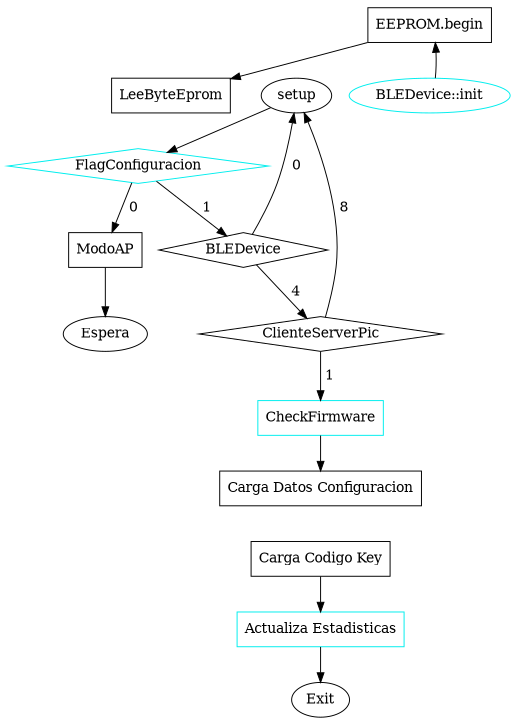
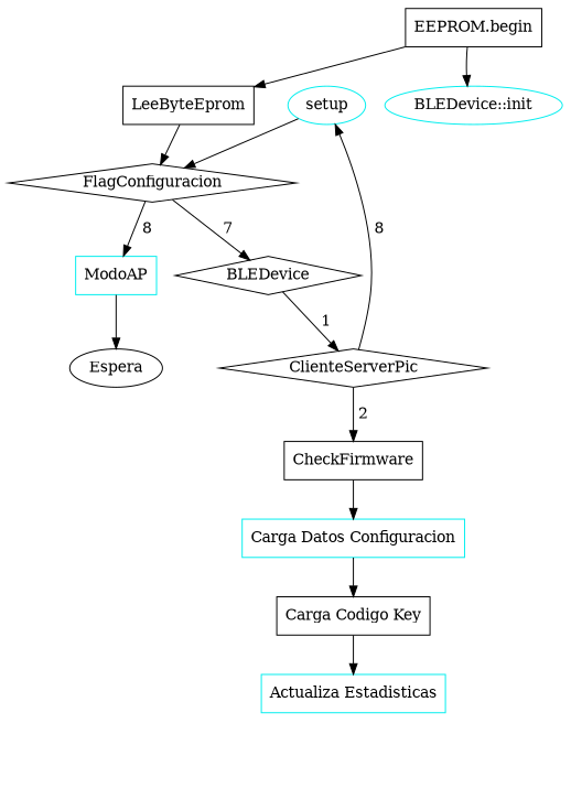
  digraph {
    node [shape=box]
-   n1 [label=setup shape=""]
-   FlagConfiguracion [Label=FlagConfiguracion shape=diamond color=cyan2]
+   n1 [label=setup color=cyan2 shape=""]
+   FlagConfiguracion [Label=FlagConfiguracion shape=diamond]
    n3 [color=cyan2 label="BLEDevice::init" shape=""]
    n4 [label="EEPROM.begin"]
    n5 [label=LeeByteEprom]
-   n6 [label=ModoAP]
+   n6 [label=ModoAP color=cyan2]
    n7 [label=BLEDevice shape=diamond]
    n8 [label=Espera shape=""]
    n9 [label=ClienteServerPic shape=diamond]
-   n10 [label=CheckFirmware color=cyan2]
-   n11 [label="Carga Datos Configuracion"]
+   n10 [label=CheckFirmware]
+   n11 [label="Carga Datos Configuracion" color=cyan2]
    n12 [color=black label="Carga Codigo Key"]
    n13 [color=cyan2 label="Actualiza Estadisticas"]
-   n14 [label=Exit shape=""]
    n1 -> FlagConfiguracion
-   FlagConfiguracion -> n6 [label=" 0"]
-   FlagConfiguracion -> n7 [label=" 1"]
-   n3 -> n4
+   FlagConfiguracion -> n6 [label=" 8"]
+   FlagConfiguracion -> n7 [label=" 7"]
+   n4 -> n3
    n4 -> n5
+   n5 -> FlagConfiguracion
    n6 -> n8
-   n7 -> n1 [label=" 0"]
-   n7 -> n9 [label=" 4"]
+   n7 -> n9 [label=" 1"]
    n9 -> n1 [label=" 8"]
-   n9 -> n10 [label=" 1"]
+   n9 -> n10 [label=" 2"]
    n10 -> n11
+   n11 -> n12
    n12 -> n13
-   n13 -> n14
  }
